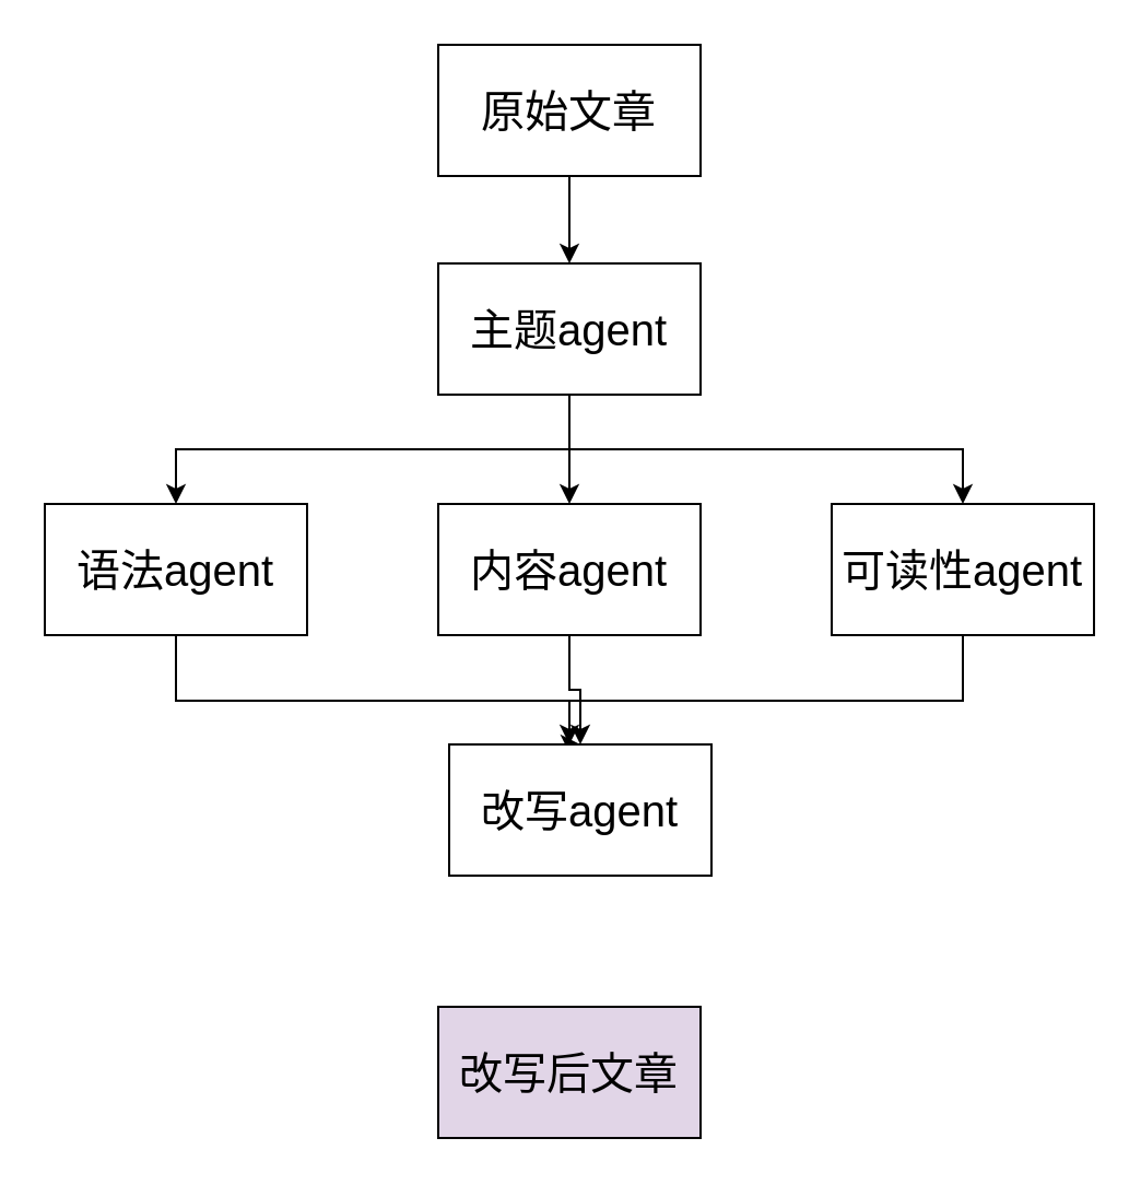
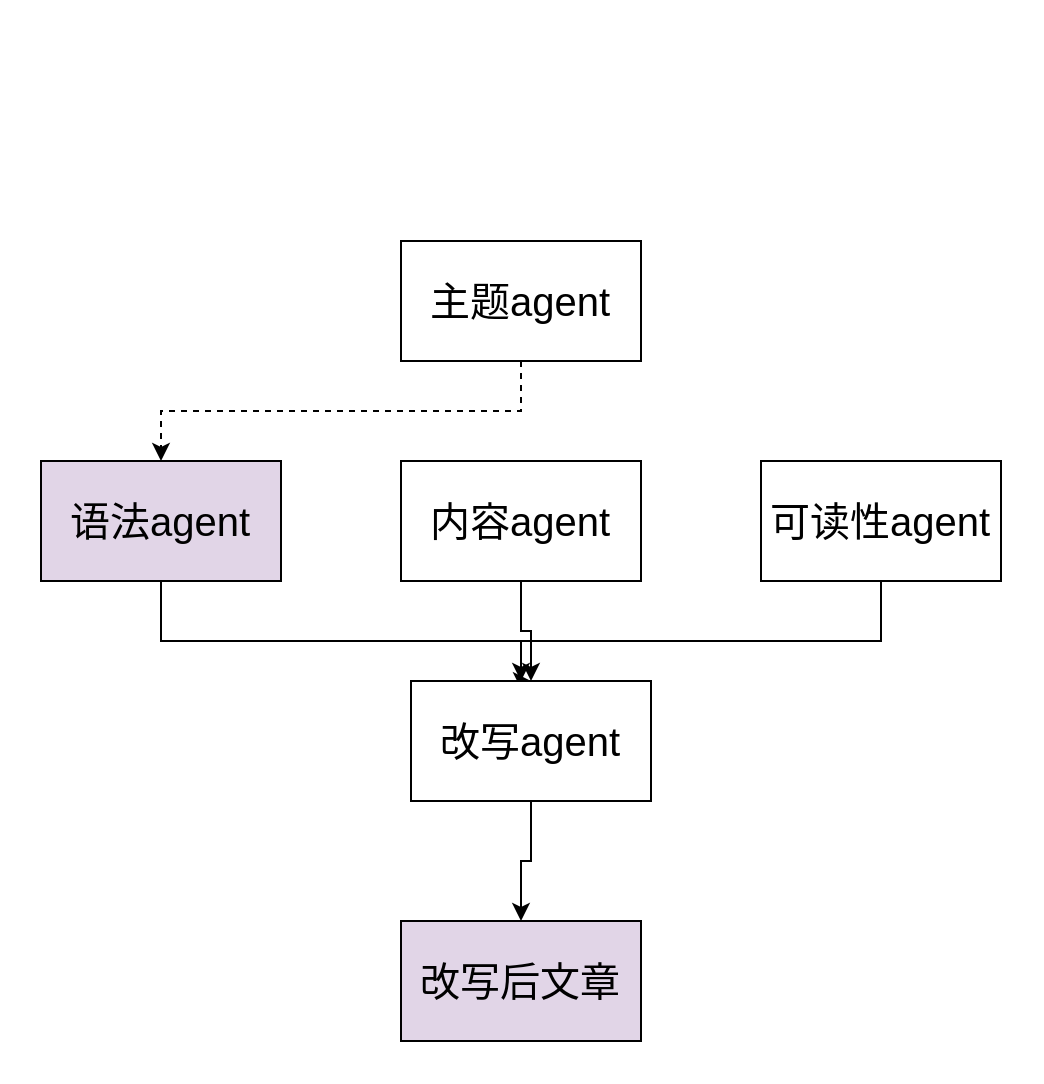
  <mxCell id="0" />
  <mxCell id="1" parent="0" />
- <mxCell id="2" value="" style="edgeStyle=orthogonalEdgeStyle;rounded=0;orthogonalLoop=1;jettySize=auto;html=1;" parent="1" source="3" target="7" edge="1"><mxGeometry relative="1" as="geometry" /></mxCell>
- <mxCell id="3" value="&lt;font style=&quot;font-size: 20px&quot;&gt;原始文章&lt;/font&gt;" style="rounded=0;whiteSpace=wrap;html=1;" parent="1" vertex="1"><mxGeometry x="200" y="20" width="120" height="60" as="geometry" /></mxCell>
- <mxCell id="4" value="" style="edgeStyle=orthogonalEdgeStyle;rounded=0;orthogonalLoop=1;jettySize=auto;html=1;" parent="1" source="7" target="9" edge="1"><mxGeometry relative="1" as="geometry" /></mxCell>
- <mxCell id="5" style="edgeStyle=orthogonalEdgeStyle;rounded=0;orthogonalLoop=1;jettySize=auto;html=1;exitX=0.5;exitY=1;exitDx=0;exitDy=0;entryX=0.5;entryY=0;entryDx=0;entryDy=0;" parent="1" source="7" target="11" edge="1"><mxGeometry relative="1" as="geometry" /></mxCell>
- <mxCell id="6" style="edgeStyle=orthogonalEdgeStyle;rounded=0;orthogonalLoop=1;jettySize=auto;html=1;exitX=0.5;exitY=1;exitDx=0;exitDy=0;entryX=0.5;entryY=0;entryDx=0;entryDy=0;" parent="1" source="7" target="13" edge="1"><mxGeometry relative="1" as="geometry" /></mxCell>
+ <mxCell id="5" style="edgeStyle=orthogonalEdgeStyle;rounded=0;orthogonalLoop=1;jettySize=auto;html=1;exitX=0.5;exitY=1;exitDx=0;exitDy=0;entryX=0.5;entryY=0;entryDx=0;entryDy=0;dashed=1;" parent="1" source="7" target="11" edge="1"><mxGeometry relative="1" as="geometry" /></mxCell>
  <mxCell id="7" value="&lt;font style=&quot;font-size: 20px&quot;&gt;主题agent&lt;/font&gt;" style="rounded=0;whiteSpace=wrap;html=1;" parent="1" vertex="1"><mxGeometry x="200" y="120" width="120" height="60" as="geometry" /></mxCell>
  <mxCell id="8" value="" style="edgeStyle=orthogonalEdgeStyle;rounded=0;orthogonalLoop=1;jettySize=auto;html=1;" parent="1" source="9" target="15" edge="1"><mxGeometry relative="1" as="geometry" /></mxCell>
  <mxCell id="9" value="&lt;font style=&quot;font-size: 20px&quot;&gt;内容agent&lt;/font&gt;" style="rounded=0;whiteSpace=wrap;html=1;" parent="1" vertex="1"><mxGeometry x="200" y="230" width="120" height="60" as="geometry" /></mxCell>
  <mxCell id="10" style="edgeStyle=orthogonalEdgeStyle;rounded=0;orthogonalLoop=1;jettySize=auto;html=1;" parent="1" source="11" target="15" edge="1"><mxGeometry relative="1" as="geometry"><Array as="points"><mxPoint x="80" y="320" /><mxPoint x="260" y="320" /></Array></mxGeometry></mxCell>
- <mxCell id="11" value="&lt;font style=&quot;font-size: 20px&quot;&gt;语法agent&lt;/font&gt;" style="rounded=0;whiteSpace=wrap;html=1;" parent="1" vertex="1"><mxGeometry x="20" y="230" width="120" height="60" as="geometry" /></mxCell>
+ <mxCell id="11" value="&lt;font style=&quot;font-size: 20px&quot;&gt;语法agent&lt;/font&gt;" style="rounded=0;whiteSpace=wrap;html=1;fillColor=#e1d5e7;" parent="1" vertex="1"><mxGeometry x="20" y="230" width="120" height="60" as="geometry" /></mxCell>
  <mxCell id="12" style="edgeStyle=orthogonalEdgeStyle;rounded=0;orthogonalLoop=1;jettySize=auto;html=1;entryX=0.5;entryY=0;entryDx=0;entryDy=0;" parent="1" source="13" target="15" edge="1"><mxGeometry relative="1" as="geometry"><Array as="points"><mxPoint x="440" y="320" /><mxPoint x="260" y="320" /></Array></mxGeometry></mxCell>
  <mxCell id="13" value="&lt;font style=&quot;font-size: 20px&quot;&gt;可读性agent&lt;/font&gt;" style="rounded=0;whiteSpace=wrap;html=1;" parent="1" vertex="1"><mxGeometry x="380" y="230" width="120" height="60" as="geometry" /></mxCell>
+ <mxCell id="14" value="" style="edgeStyle=orthogonalEdgeStyle;rounded=0;orthogonalLoop=1;jettySize=auto;html=1;" parent="1" source="15" target="16" edge="1"><mxGeometry relative="1" as="geometry" /></mxCell>
  <mxCell id="15" value="&lt;font style=&quot;font-size: 20px&quot;&gt;改写agent&lt;/font&gt;" style="rounded=0;whiteSpace=wrap;html=1;" parent="1" vertex="1"><mxGeometry x="205" y="340" width="120" height="60" as="geometry" /></mxCell>
  <mxCell id="16" value="&lt;font style=&quot;font-size: 20px&quot;&gt;改写后文章&lt;/font&gt;" style="rounded=0;whiteSpace=wrap;html=1;fillColor=#e1d5e7;" parent="1" vertex="1"><mxGeometry x="200" y="460" width="120" height="60" as="geometry" /></mxCell>
